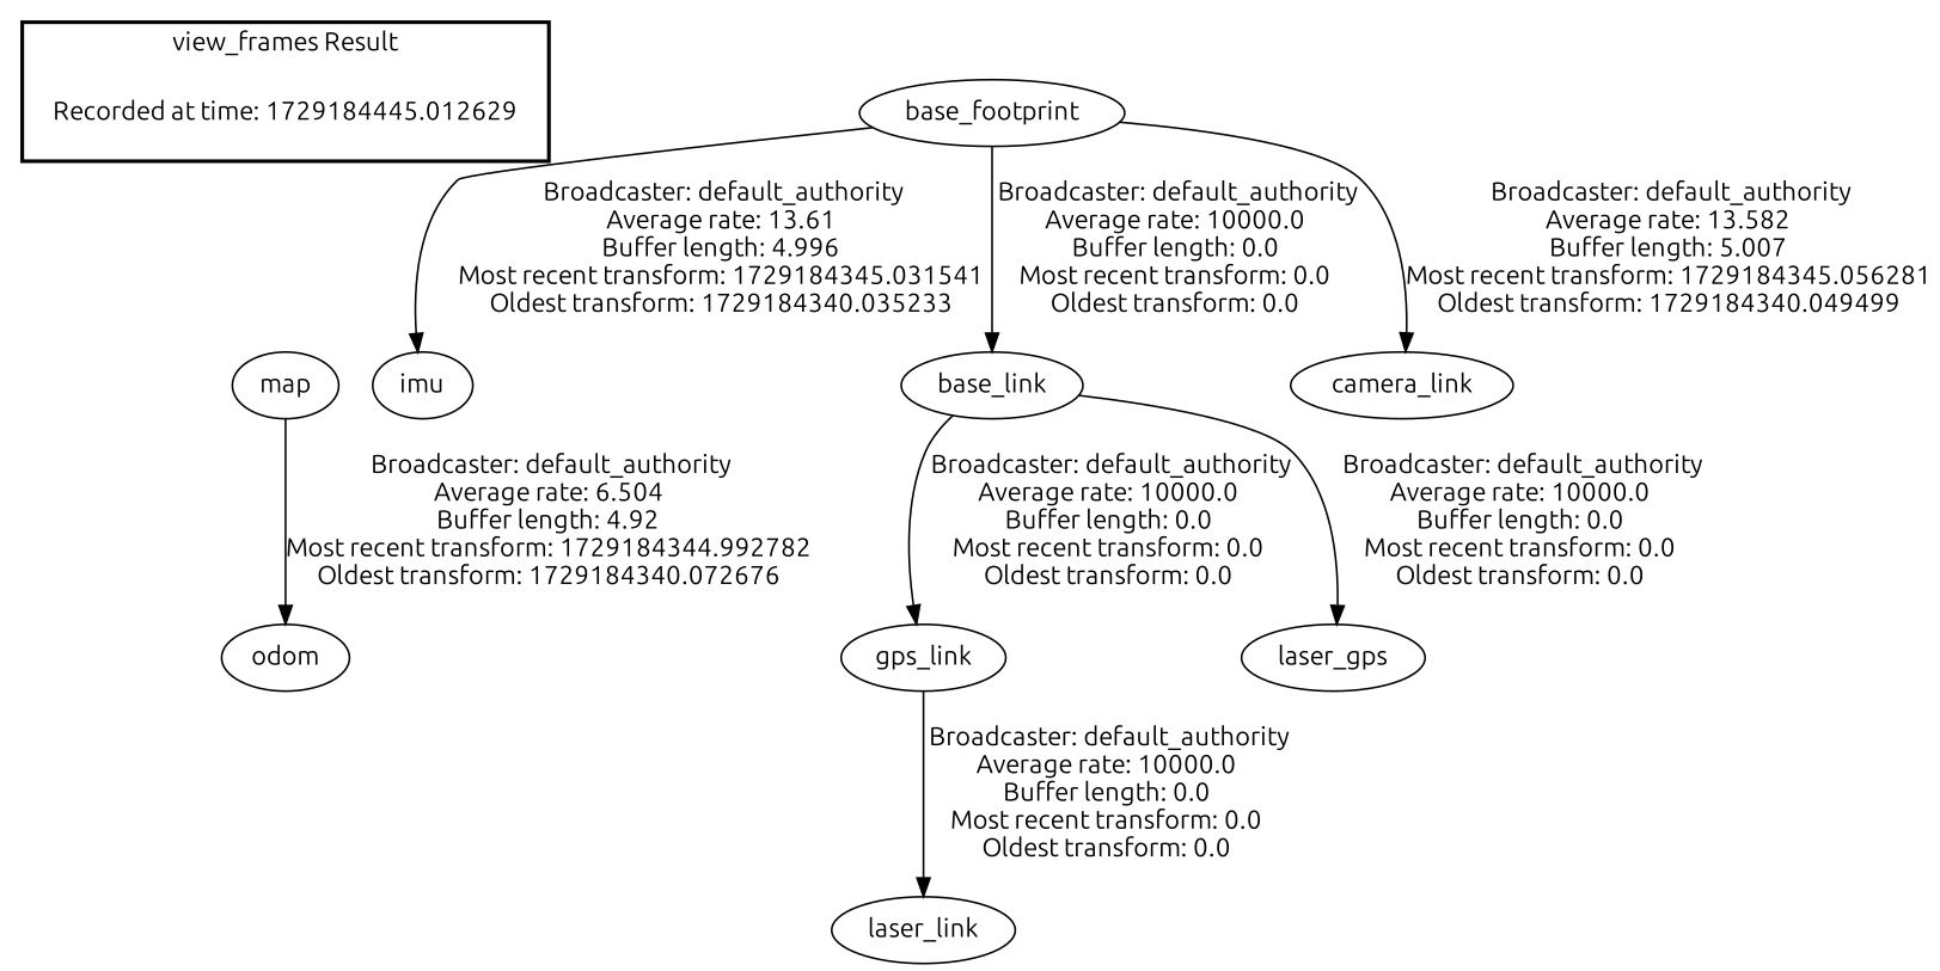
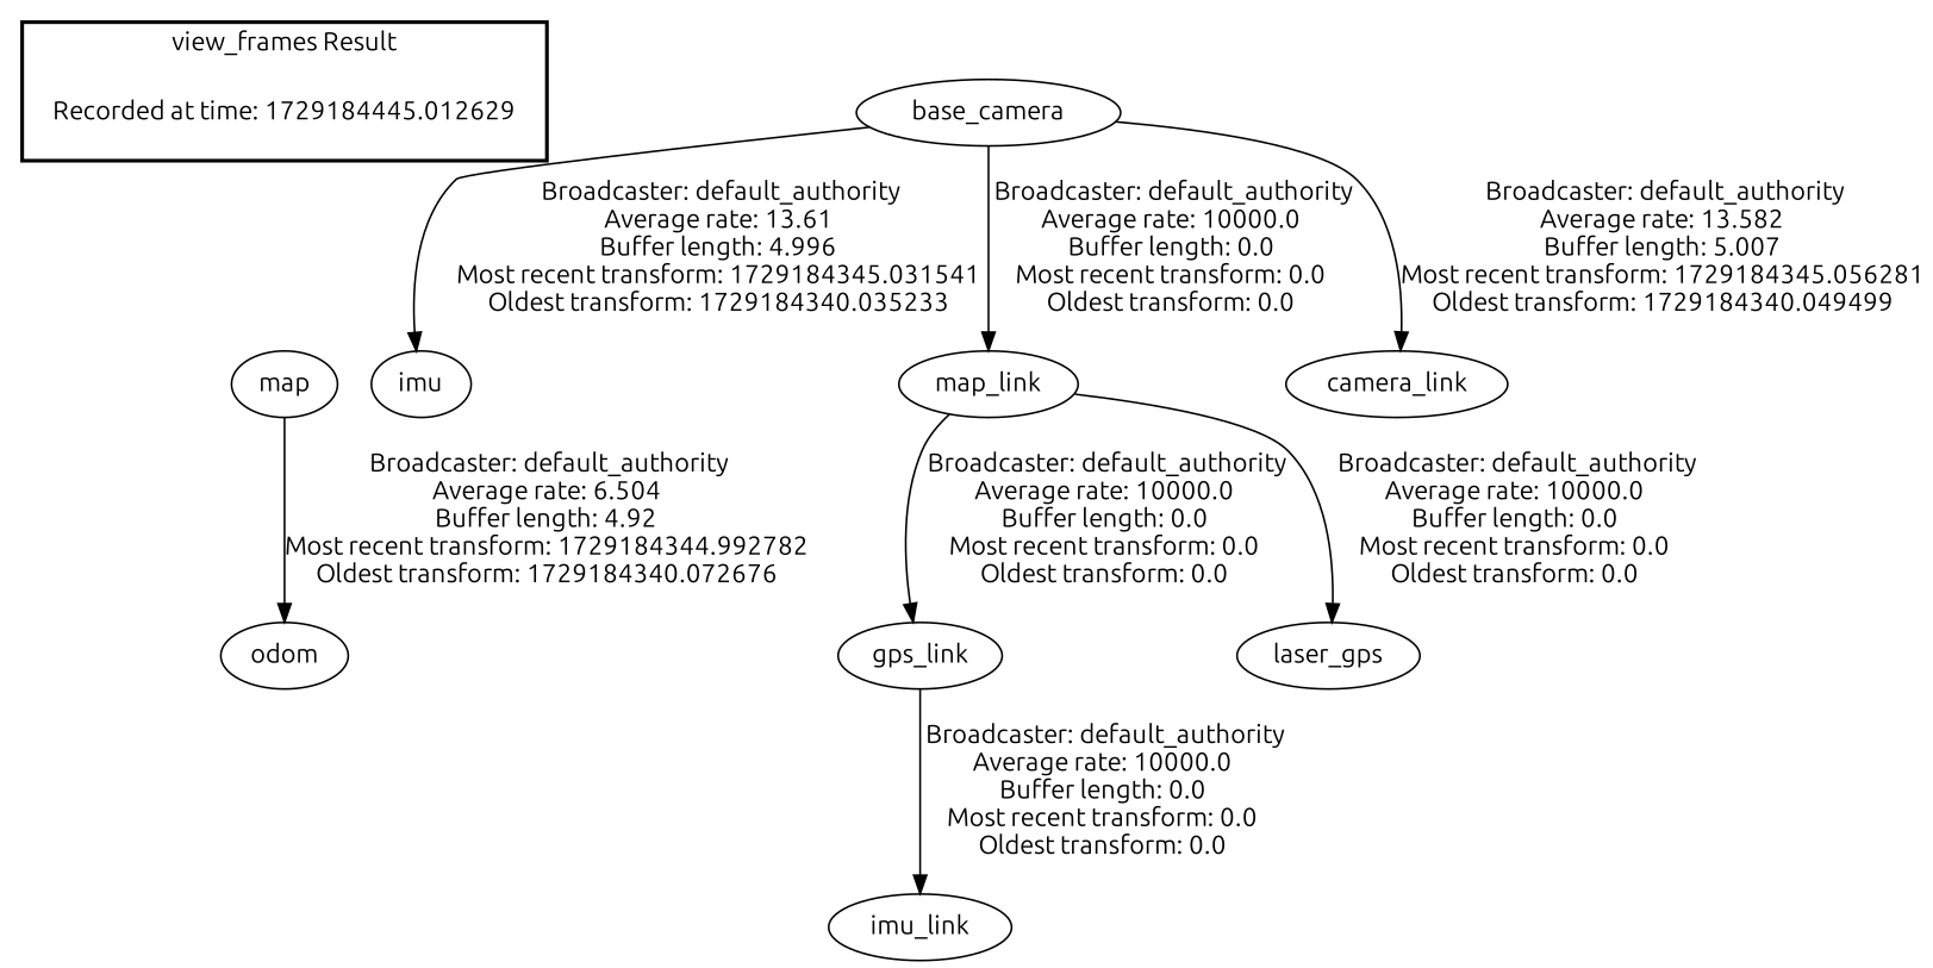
  digraph {
    fontname=Ubuntu
    node [fontname=Ubuntu]
    edge [fontname=Ubuntu]
    n1 [label="Recorded at time: 1729184445.012629" shape=plaintext]
    map
-   base_footprint
+   base_footprint [label=base_camera]
    imu
-   base_link
+   base_link [label=map_link]
    camera_link
    gps_link
    n8 [label=laser_gps]
    odom
-   imu_link [label=laser_link]
+   imu_link
    subgraph cluster_1 {
      color=black
      label="view_frames Result"
      style=bold
      n1
    }
    n1 -> map [style=invis]
    map -> odom [label=" Broadcaster: default_authority\nAverage rate: 6.504\nBuffer length: 4.92\nMost recent transform: 1729184344.992782\nOldest transform: 1729184340.072676\n"]
    base_footprint -> imu [label=" Broadcaster: default_authority\nAverage rate: 13.61\nBuffer length: 4.996\nMost recent transform: 1729184345.031541\nOldest transform: 1729184340.035233\n"]
    base_footprint -> base_link [label=" Broadcaster: default_authority\nAverage rate: 10000.0\nBuffer length: 0.0\nMost recent transform: 0.0\nOldest transform: 0.0\n"]
    base_footprint -> camera_link [label=" Broadcaster: default_authority\nAverage rate: 13.582\nBuffer length: 5.007\nMost recent transform: 1729184345.056281\nOldest transform: 1729184340.049499\n"]
    base_link -> gps_link [label=" Broadcaster: default_authority\nAverage rate: 10000.0\nBuffer length: 0.0\nMost recent transform: 0.0\nOldest transform: 0.0\n"]
    base_link -> n8 [label=" Broadcaster: default_authority\nAverage rate: 10000.0\nBuffer length: 0.0\nMost recent transform: 0.0\nOldest transform: 0.0\n"]
    gps_link -> imu_link [label=" Broadcaster: default_authority\nAverage rate: 10000.0\nBuffer length: 0.0\nMost recent transform: 0.0\nOldest transform: 0.0\n"]
  }
